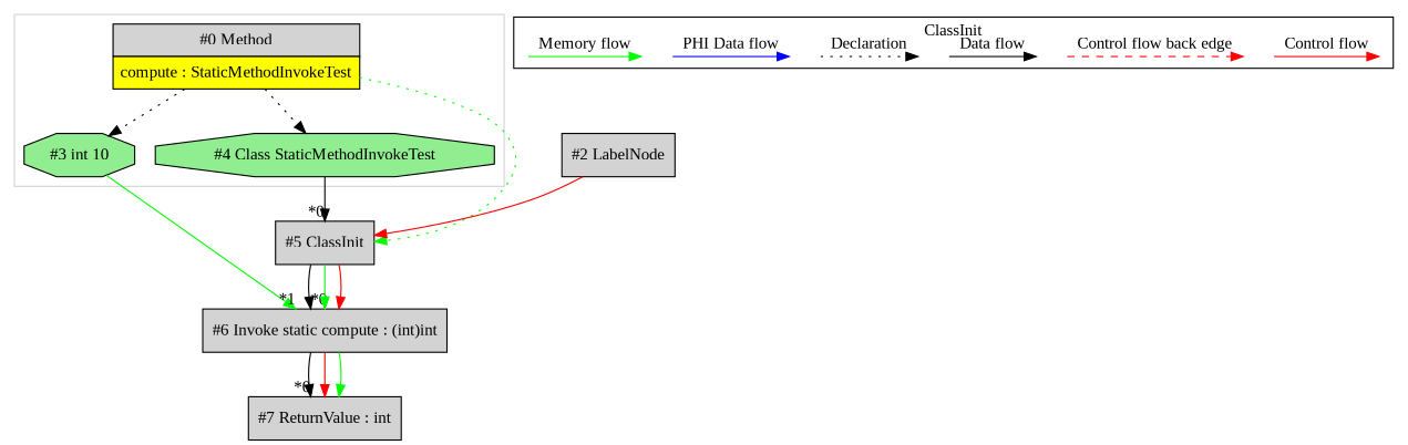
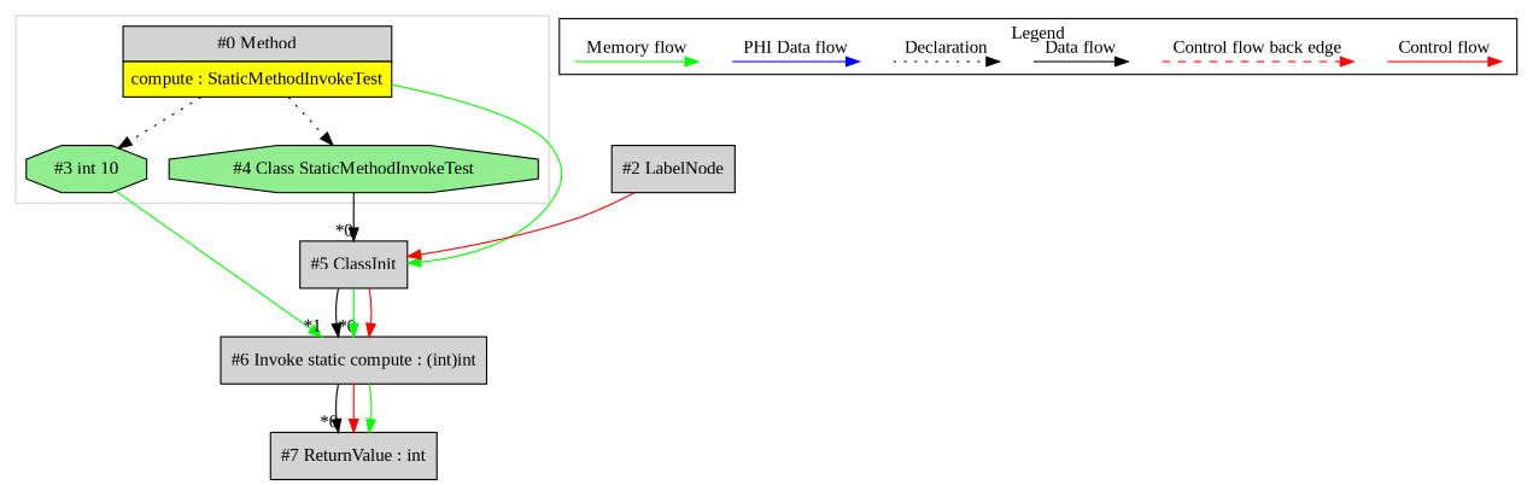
  digraph {
    fontname="Liberation Serif"
    ordering=in
    node [fontname="Liberation Serif" shape=point style=invis]
    edge [fontname="Liberation Serif" labeldistance=2]
    n1 [fillcolor=lightgrey label=<<table border="0" cellborder="1" cellspacing="0" cellpadding="5"><tr><td colspan="1">#0 Method</td></tr><tr><td port="prj1" bgcolor="yellow">compute : StaticMethodInvokeTest</td></tr></table>> margin=0 shape=none style=filled]
    n2 [fillcolor=lightgreen label="#4 Class StaticMethodInvokeTest" shape=octagon style=filled]
    n3 [fillcolor=lightgreen label="#3 int 10" shape=octagon style=filled]
    c0
    c1
    c2
    c3
    d0
    d1
    d2
    d3
    d4
    d5
    d6
    d7
    n16 [fillcolor=lightgrey label="#5 ClassInit" shape=box style=filled]
    n17 [fillcolor=lightgrey label="#6 Invoke static compute : (int)int" shape=box style=filled]
    n18 [fillcolor=lightgrey label="#2 LabelNode" shape=box style=filled]
    n19 [fillcolor=lightgrey label="#7 ReturnValue : int" shape=box style=filled]
    subgraph cluster_1 {
      color=lightgray
      n1
      n2
      n3
    }
    subgraph cluster_2 {
-     label=ClassInit
+     label=Legend
      subgraph sub_3 {
        label=Legend
        rank=same
        c0
        c1
        c2
        c3
        d0
        d1
        d2
        d3
        d4
        d5
        d6
        d7
      }
    }
    n1 -> n2 [style=dotted labeldistance=""]
    n1 -> n3 [style=dotted labeldistance=""]
-   n1 -> n16 [color=green constraint=false style=dotted]
+   n1 -> n16 [color=green constraint=false]
    n2 -> n16 [headlabel="*0"]
    n3 -> n17 [color=green headlabel="*1"]
    c0 -> c1 [color=red label="Control flow" style=solid labeldistance=""]
    c2 -> c3 [color=red label="Control flow back edge" style=dashed labeldistance=""]
    d0 -> d1 [label="Data flow" labeldistance=""]
    d2 -> d3 [label=Declaration style=dotted labeldistance=""]
    d4 -> d5 [color=blue label="PHI Data flow" labeldistance=""]
    d6 -> d7 [color=green label="Memory flow" labeldistance=""]
    n16 -> n17 [headlabel="*0"]
    n16 -> n17 [color=green constraint=false]
    n16 -> n17 [color=red fontcolor=red]
    n17 -> n19 [headlabel="*0"]
    n17 -> n19 [color=red fontcolor=red]
    n17 -> n19 [color=green constraint=false]
    n18 -> n16 [color=red fontcolor=red]
  }
